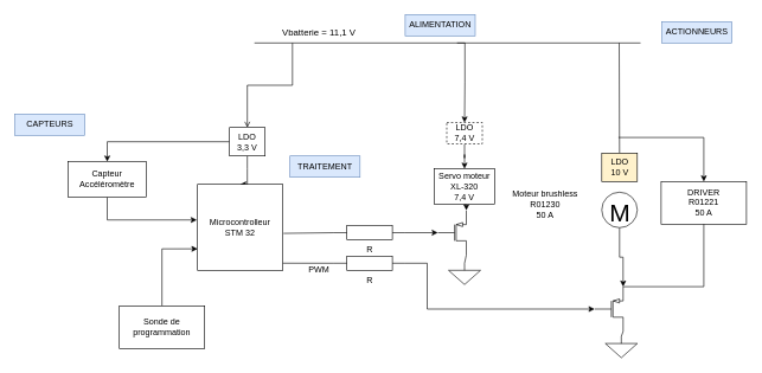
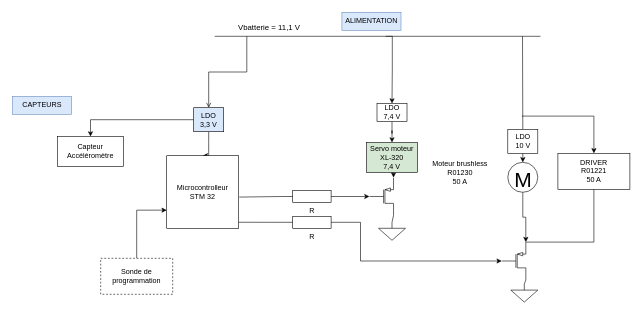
  <mxCell id="0" />
  <mxCell id="1" parent="0" />
  <mxCell id="2" value="" style="endArrow=none;html=1;rounded=0;" edge="1" parent="1"><mxGeometry width="50" height="50" relative="1" as="geometry"><mxPoint x="357" y="60" as="sourcePoint" /><mxPoint x="900" y="60" as="targetPoint" /></mxGeometry></mxCell>
  <mxCell id="3" style="edgeStyle=orthogonalEdgeStyle;rounded=0;orthogonalLoop=1;jettySize=auto;html=1;exitX=0.25;exitY=1;exitDx=0;exitDy=0;entryX=0.5;entryY=0;entryDx=0;entryDy=0;endArrow=open;" edge="1" parent="1" source="4" target="7"><mxGeometry relative="1" as="geometry" /></mxCell>
  <mxCell id="4" value="&lt;font style=&quot;font-size: 13px;&quot;&gt;Vbatterie = 11,1 V&lt;/font&gt;" style="text;html=1;strokeColor=none;fillColor=none;align=center;verticalAlign=middle;whiteSpace=wrap;rounded=0;" vertex="1" parent="1"><mxGeometry x="373" y="30" width="150" height="30" as="geometry" /></mxCell>
  <mxCell id="5" style="edgeStyle=orthogonalEdgeStyle;rounded=0;orthogonalLoop=1;jettySize=auto;html=1;entryX=0.5;entryY=0;entryDx=0;entryDy=0;" edge="1" parent="1" target="8"><mxGeometry relative="1" as="geometry"><mxPoint x="347" y="259" as="targetPoint" /><mxPoint x="347" y="219" as="sourcePoint" /><Array as="points"><mxPoint x="347" y="237" /><mxPoint x="347" y="237" /></Array></mxGeometry></mxCell>
  <mxCell id="6" value="" style="edgeStyle=orthogonalEdgeStyle;rounded=0;orthogonalLoop=1;jettySize=auto;html=1;" edge="1" parent="1" source="7" target="12"><mxGeometry relative="1" as="geometry" /></mxCell>
- <mxCell id="7" value="LDO&lt;br&gt;3,3 V" style="rounded=0;whiteSpace=wrap;html=1;" vertex="1" parent="1"><mxGeometry x="322" y="179" width="50" height="40" as="geometry" /></mxCell>
+ <mxCell id="7" value="LDO&lt;br&gt;3,3 V" style="rounded=0;whiteSpace=wrap;html=1;fillColor=#dae8fc;" vertex="1" parent="1"><mxGeometry x="322" y="179" width="50" height="40" as="geometry" /></mxCell>
  <mxCell id="8" value="Microcontrolleur&lt;br&gt;STM 32" style="rounded=0;whiteSpace=wrap;html=1;" vertex="1" parent="1"><mxGeometry x="277" y="259" width="120" height="121" as="geometry" /></mxCell>
  <mxCell id="9" style="edgeStyle=orthogonalEdgeStyle;rounded=0;orthogonalLoop=1;jettySize=auto;html=1;entryX=0;entryY=0.75;entryDx=0;entryDy=0;" edge="1" parent="1" source="10" target="8"><mxGeometry relative="1" as="geometry" /></mxCell>
- <mxCell id="10" value="Sonde de programmation" style="rounded=0;whiteSpace=wrap;html=1;" vertex="1" parent="1"><mxGeometry x="167" y="430" width="120" height="60" as="geometry" /></mxCell>
- <mxCell id="11" style="edgeStyle=orthogonalEdgeStyle;rounded=0;orthogonalLoop=1;jettySize=auto;html=1;exitX=0.5;exitY=1;exitDx=0;exitDy=0;entryX=-0.008;entryY=0.414;entryDx=0;entryDy=0;entryPerimeter=0;" edge="1" parent="1" source="12" target="8"><mxGeometry relative="1" as="geometry" /></mxCell>
+ <mxCell id="10" value="Sonde de programmation" style="rounded=0;whiteSpace=wrap;html=1;dashed=1;" vertex="1" parent="1"><mxGeometry x="167" y="430" width="120" height="60" as="geometry" /></mxCell>
  <mxCell id="12" value="Capteur&lt;br&gt;Accéléromètre" style="whiteSpace=wrap;html=1;rounded=0;" vertex="1" parent="1"><mxGeometry x="95" y="227" width="110" height="50" as="geometry" /></mxCell>
  <mxCell id="13" style="edgeStyle=orthogonalEdgeStyle;rounded=0;orthogonalLoop=1;jettySize=auto;html=1;exitX=1;exitY=0.5;exitDx=0;exitDy=0;exitPerimeter=0;entryX=0;entryY=0.5;entryDx=0;entryDy=0;entryPerimeter=0;" edge="1" parent="1" source="14" target="16"><mxGeometry relative="1" as="geometry"><Array as="points"><mxPoint x="600" y="370" /><mxPoint x="600" y="435" /></Array></mxGeometry></mxCell>
  <mxCell id="14" value="R" style="pointerEvents=1;verticalLabelPosition=bottom;shadow=0;dashed=0;align=center;html=1;verticalAlign=top;shape=mxgraph.electrical.resistors.resistor_1;" vertex="1" parent="1"><mxGeometry x="469" y="360" width="100" height="20" as="geometry" /></mxCell>
- <mxCell id="15" value="PWM" style="text;html=1;strokeColor=none;fillColor=none;align=center;verticalAlign=middle;whiteSpace=wrap;rounded=0;" vertex="1" parent="1"><mxGeometry x="433" y="370" width="30" height="20" as="geometry" /></mxCell>
  <mxCell id="16" value="" style="verticalLabelPosition=bottom;shadow=0;dashed=0;align=center;html=1;verticalAlign=top;shape=mxgraph.electrical.transistors.pmos;pointerEvents=1;" vertex="1" parent="1"><mxGeometry x="830.5" y="403" width="50" height="63" as="geometry" /></mxCell>
  <mxCell id="17" value="" style="pointerEvents=1;verticalLabelPosition=bottom;shadow=0;dashed=0;align=center;html=1;verticalAlign=top;shape=mxgraph.electrical.signal_sources.signal_ground;" vertex="1" parent="1"><mxGeometry x="850.5" y="473" width="45" height="30" as="geometry" /></mxCell>
  <mxCell id="18" value="" style="endArrow=none;html=1;rounded=0;entryX=1;entryY=1;entryDx=0;entryDy=0;entryPerimeter=0;exitX=0.5;exitY=0;exitDx=0;exitDy=0;exitPerimeter=0;" edge="1" parent="1" source="17" target="16"><mxGeometry width="50" height="50" relative="1" as="geometry"><mxPoint x="500.5" y="503" as="sourcePoint" /><mxPoint x="550.5" y="453" as="targetPoint" /></mxGeometry></mxCell>
  <mxCell id="19" value="" style="endArrow=none;html=1;rounded=0;exitX=0.5;exitY=0;exitDx=0;exitDy=0;" edge="1" parent="1"><mxGeometry width="50" height="50" relative="1" as="geometry"><mxPoint x="870.5" y="215" as="sourcePoint" /><mxPoint x="870" y="60" as="targetPoint" /></mxGeometry></mxCell>
- <mxCell id="21" value="LDO&lt;br&gt;10&amp;nbsp;V" style="rounded=0;whiteSpace=wrap;html=1;fillColor=#fff2cc;" vertex="1" parent="1"><mxGeometry x="845.5" y="215" width="50" height="40" as="geometry" /></mxCell>
+ <mxCell id="20" style="edgeStyle=orthogonalEdgeStyle;rounded=0;orthogonalLoop=1;jettySize=auto;html=1;exitX=0.5;exitY=1;exitDx=0;exitDy=0;entryX=0.5;entryY=0;entryDx=0;entryDy=0;entryPerimeter=0;" edge="1" parent="1" source="21" target="23"><mxGeometry relative="1" as="geometry" /></mxCell>
+ <mxCell id="21" value="LDO&lt;br&gt;10&amp;nbsp;V" style="rounded=0;whiteSpace=wrap;html=1;" vertex="1" parent="1"><mxGeometry x="845.5" y="215" width="50" height="40" as="geometry" /></mxCell>
  <mxCell id="22" style="edgeStyle=orthogonalEdgeStyle;rounded=0;orthogonalLoop=1;jettySize=auto;html=1;exitX=0.5;exitY=1;exitDx=0;exitDy=0;exitPerimeter=0;entryX=1;entryY=0;entryDx=0;entryDy=0;entryPerimeter=0;" edge="1" parent="1" source="23" target="16"><mxGeometry relative="1" as="geometry" /></mxCell>
  <mxCell id="23" value="&lt;font style=&quot;font-size: 35px;&quot;&gt;M&lt;/font&gt;" style="dashed=0;outlineConnect=0;align=center;html=1;shape=mxgraph.pid.engines.electric_motor;fontSize=45;" vertex="1" parent="1"><mxGeometry x="845.5" y="270" width="50" height="50" as="geometry" /></mxCell>
  <mxCell id="24" value="DRIVER&lt;br&gt;R01221&lt;br&gt;50 A" style="rounded=0;whiteSpace=wrap;html=1;" vertex="1" parent="1"><mxGeometry x="929" y="255" width="120" height="60" as="geometry" /></mxCell>
  <mxCell id="25" value="" style="endArrow=classic;html=1;rounded=0;entryX=0.5;entryY=0;entryDx=0;entryDy=0;" edge="1" parent="1" target="24"><mxGeometry width="50" height="50" relative="1" as="geometry"><mxPoint x="869" y="193" as="sourcePoint" /><mxPoint x="719" y="243" as="targetPoint" /><Array as="points"><mxPoint x="989" y="193" /></Array></mxGeometry></mxCell>
  <mxCell id="26" value="Moteur brushless&lt;br&gt;R01230&lt;br&gt;50 A" style="text;html=1;strokeColor=none;fillColor=none;align=center;verticalAlign=middle;whiteSpace=wrap;rounded=0;" vertex="1" parent="1"><mxGeometry x="710.5" y="272" width="110" height="30" as="geometry" /></mxCell>
  <mxCell id="27" value="" style="endArrow=none;html=1;rounded=0;exitX=1;exitY=0;exitDx=0;exitDy=0;exitPerimeter=0;entryX=0.5;entryY=1;entryDx=0;entryDy=0;" edge="1" parent="1" source="16" target="24"><mxGeometry width="50" height="50" relative="1" as="geometry"><mxPoint x="669" y="293" as="sourcePoint" /><mxPoint x="719" y="243" as="targetPoint" /><Array as="points"><mxPoint x="989" y="403" /></Array></mxGeometry></mxCell>
  <mxCell id="28" style="edgeStyle=orthogonalEdgeStyle;rounded=0;orthogonalLoop=1;jettySize=auto;html=1;exitX=0.5;exitY=1;exitDx=0;exitDy=0;entryX=1;entryY=0;entryDx=0;entryDy=0;entryPerimeter=0;" edge="1" parent="1" source="29" target="39"><mxGeometry relative="1" as="geometry" /></mxCell>
- <mxCell id="29" value="Servo moteur&lt;br&gt;XL-320&lt;br&gt;7,4 V" style="rounded=0;whiteSpace=wrap;html=1;" vertex="1" parent="1"><mxGeometry x="610.25" y="237" width="84.5" height="50" as="geometry" /></mxCell>
- <mxCell id="30" value="ACTIONNEURS" style="text;html=1;strokeColor=#6c8ebf;fillColor=#dae8fc;align=center;verticalAlign=middle;whiteSpace=wrap;rounded=0;" vertex="1" parent="1"><mxGeometry x="930" y="30" width="98.5" height="30" as="geometry" /></mxCell>
- <mxCell id="31" value="TRAITEMENT" style="text;html=1;strokeColor=#6c8ebf;fillColor=#dae8fc;align=center;verticalAlign=middle;whiteSpace=wrap;rounded=0;" vertex="1" parent="1"><mxGeometry x="407" y="219" width="98.5" height="30" as="geometry" /></mxCell>
+ <mxCell id="29" value="Servo moteur&lt;br&gt;XL-320&lt;br&gt;7,4 V" style="rounded=0;whiteSpace=wrap;html=1;fillColor=#d5e8d4;" vertex="1" parent="1"><mxGeometry x="610.25" y="237" width="84.5" height="50" as="geometry" /></mxCell>
  <mxCell id="32" value="CAPTEURS" style="text;html=1;strokeColor=#6c8ebf;fillColor=#dae8fc;align=center;verticalAlign=middle;whiteSpace=wrap;rounded=0;" vertex="1" parent="1"><mxGeometry x="20" y="160" width="98.5" height="30" as="geometry" /></mxCell>
  <mxCell id="33" value="ALIMENTATION" style="text;html=1;strokeColor=#6c8ebf;fillColor=#dae8fc;align=center;verticalAlign=middle;whiteSpace=wrap;rounded=0;" vertex="1" parent="1"><mxGeometry x="569" y="20" width="98.5" height="30" as="geometry" /></mxCell>
  <mxCell id="34" style="edgeStyle=orthogonalEdgeStyle;rounded=0;orthogonalLoop=1;jettySize=auto;html=1;entryX=0.5;entryY=0;entryDx=0;entryDy=0;" edge="1" parent="1" source="36" target="29"><mxGeometry relative="1" as="geometry" /></mxCell>
  <mxCell id="35" style="edgeStyle=orthogonalEdgeStyle;rounded=0;orthogonalLoop=1;jettySize=auto;html=1;exitX=0.5;exitY=0;exitDx=0;exitDy=0;entryX=0.5;entryY=0;entryDx=0;entryDy=0;" edge="1" parent="1" target="36"><mxGeometry relative="1" as="geometry"><mxPoint x="642" y="60" as="sourcePoint" /><Array as="points"><mxPoint x="653" y="60" /><mxPoint x="653" y="116" /></Array></mxGeometry></mxCell>
- <mxCell id="36" value="LDO&lt;br&gt;7,4 V" style="rounded=0;whiteSpace=wrap;html=1;dashed=1;" vertex="1" parent="1"><mxGeometry x="627.5" y="172" width="50" height="30" as="geometry" /></mxCell>
+ <mxCell id="36" value="LDO&lt;br&gt;7,4 V" style="rounded=0;whiteSpace=wrap;html=1;" vertex="1" parent="1"><mxGeometry x="627.5" y="172" width="50" height="30" as="geometry" /></mxCell>
  <mxCell id="37" style="edgeStyle=orthogonalEdgeStyle;rounded=0;orthogonalLoop=1;jettySize=auto;html=1;exitX=1;exitY=0.5;exitDx=0;exitDy=0;exitPerimeter=0;entryX=0;entryY=0.5;entryDx=0;entryDy=0;entryPerimeter=0;" edge="1" parent="1" source="38" target="39"><mxGeometry relative="1" as="geometry" /></mxCell>
  <mxCell id="38" value="R" style="pointerEvents=1;verticalLabelPosition=bottom;shadow=0;dashed=0;align=center;html=1;verticalAlign=top;shape=mxgraph.electrical.resistors.resistor_1;" vertex="1" parent="1"><mxGeometry x="469" y="317" width="100" height="20" as="geometry" /></mxCell>
  <mxCell id="39" value="" style="verticalLabelPosition=bottom;shadow=0;dashed=0;align=center;html=1;verticalAlign=top;shape=mxgraph.electrical.transistors.pmos;pointerEvents=1;" vertex="1" parent="1"><mxGeometry x="610" y="295.5" width="50" height="63" as="geometry" /></mxCell>
  <mxCell id="40" value="" style="pointerEvents=1;verticalLabelPosition=bottom;shadow=0;dashed=0;align=center;html=1;verticalAlign=top;shape=mxgraph.electrical.signal_sources.signal_ground;" vertex="1" parent="1"><mxGeometry x="630" y="370" width="45" height="30" as="geometry" /></mxCell>
  <mxCell id="41" value="" style="endArrow=none;html=1;rounded=0;entryX=0;entryY=0.5;entryDx=0;entryDy=0;entryPerimeter=0;exitX=1;exitY=0.917;exitDx=0;exitDy=0;exitPerimeter=0;" edge="1" parent="1" source="8" target="14"><mxGeometry width="50" height="50" relative="1" as="geometry"><mxPoint x="407" y="440" as="sourcePoint" /><mxPoint x="457" y="390" as="targetPoint" /></mxGeometry></mxCell>
  <mxCell id="42" value="" style="endArrow=none;html=1;rounded=0;entryX=0;entryY=0.5;entryDx=0;entryDy=0;entryPerimeter=0;exitX=1.008;exitY=0.57;exitDx=0;exitDy=0;exitPerimeter=0;" edge="1" parent="1" source="8" target="38"><mxGeometry width="50" height="50" relative="1" as="geometry"><mxPoint x="690" y="320" as="sourcePoint" /><mxPoint x="740" y="270" as="targetPoint" /></mxGeometry></mxCell>
  <mxCell id="43" value="" style="endArrow=none;html=1;rounded=0;exitX=1;exitY=1;exitDx=0;exitDy=0;exitPerimeter=0;entryX=0.5;entryY=0;entryDx=0;entryDy=0;entryPerimeter=0;" edge="1" parent="1" source="39" target="40"><mxGeometry width="50" height="50" relative="1" as="geometry"><mxPoint x="690" y="320" as="sourcePoint" /><mxPoint x="740" y="270" as="targetPoint" /></mxGeometry></mxCell>
